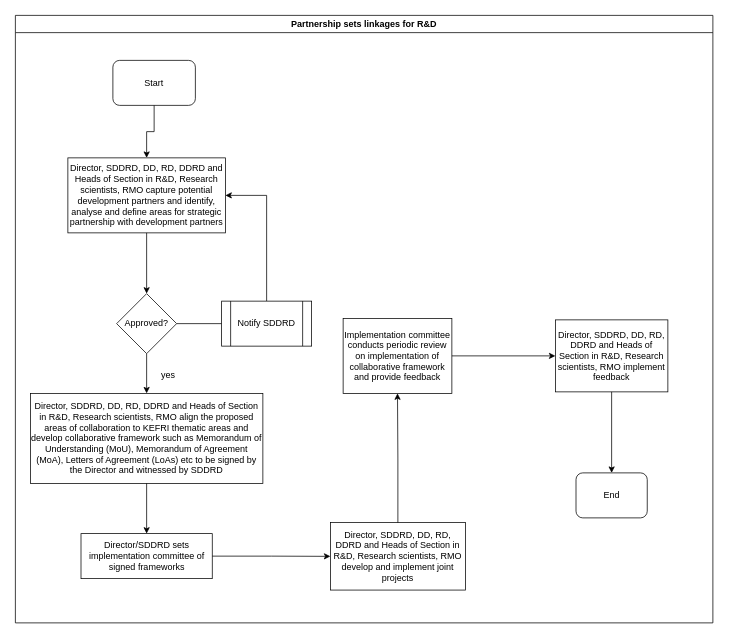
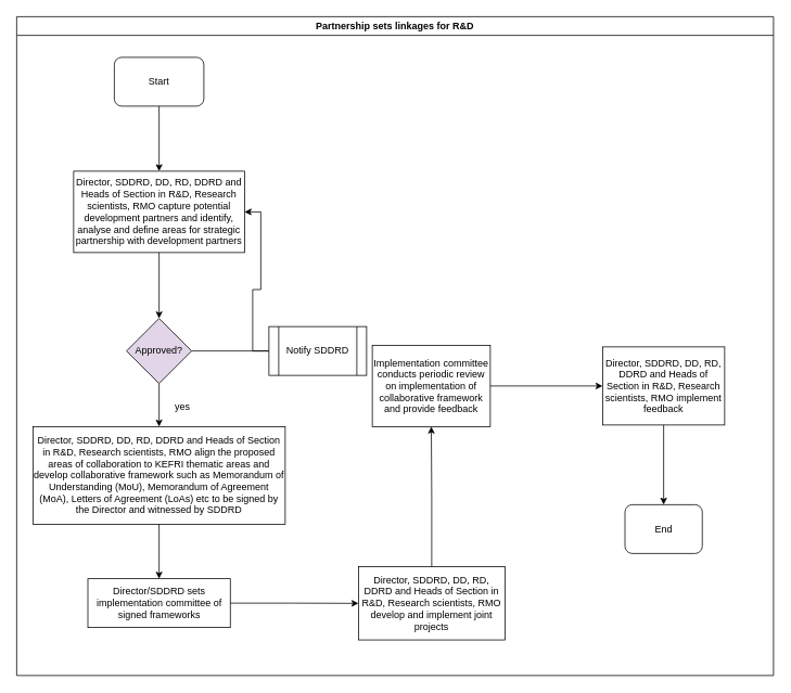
  <mxCell id="0" />
  <mxCell id="1" parent="0" />
  <mxCell id="2" value="Partnership sets linkages for R&amp;D" style="swimlane;" parent="1" vertex="1"><mxGeometry x="20" width="930" height="810" as="geometry" y="20" /></mxCell>
- <mxCell id="3" value="Start" style="rounded=1;whiteSpace=wrap;html=1;" parent="2" vertex="1"><mxGeometry x="130" y="60" width="110" height="60" as="geometry" /></mxCell>
+ <mxCell id="3" value="Start" style="rounded=1;whiteSpace=wrap;html=1;" parent="2" vertex="1"><mxGeometry x="120" y="50" width="110" height="60" as="geometry" /></mxCell>
  <mxCell id="4" value="Director, SDDRD, DD, RD, DDRD and Heads of Section in R&amp;amp;D, Research scientists, RMO capture potential development partners and identify, analyse and define areas for strategic partnership with development partners" style="rounded=0;whiteSpace=wrap;html=1;" parent="2" vertex="1"><mxGeometry x="70" y="190" width="210" height="100" as="geometry" /></mxCell>
  <mxCell id="5" value="" style="edgeStyle=orthogonalEdgeStyle;rounded=0;orthogonalLoop=1;jettySize=auto;html=1;" parent="2" source="3" target="4" edge="1"><mxGeometry relative="1" as="geometry"><mxPoint x="175" y="190" as="targetPoint" /></mxGeometry></mxCell>
  <mxCell id="6" value="Director, SDDRD, DD, RD, DDRD and Heads of Section in R&amp;amp;D, Research scientists, RMO align the proposed areas of collaboration to KEFRI thematic areas and develop collaborative framework such as Memorandum of Understanding (MoU), Memorandum of Agreement (MoA), Letters of Agreement (LoAs) etc to be signed by the Director and witnessed by SDDRD" style="whiteSpace=wrap;html=1;rounded=0;" parent="2" vertex="1"><mxGeometry x="20" y="504" width="310" height="120" as="geometry" /></mxCell>
  <mxCell id="7" value="Director/SDDRD sets implementation committee of signed frameworks" style="whiteSpace=wrap;html=1;rounded=0;" parent="2" vertex="1"><mxGeometry x="87.5" y="691" width="175" height="60" as="geometry" /></mxCell>
  <mxCell id="8" value="" style="edgeStyle=orthogonalEdgeStyle;rounded=0;orthogonalLoop=1;jettySize=auto;html=1;" parent="2" source="6" target="7" edge="1"><mxGeometry relative="1" as="geometry" /></mxCell>
  <mxCell id="9" value="Director, SDDRD, DD, RD, DDRD and Heads of Section in R&amp;amp;D, Research scientists, RMO develop and implement joint projects" style="whiteSpace=wrap;html=1;rounded=0;" parent="2" vertex="1"><mxGeometry x="420" y="676.25" width="180" height="90" as="geometry" /></mxCell>
  <mxCell id="10" value="" style="edgeStyle=orthogonalEdgeStyle;rounded=0;orthogonalLoop=1;jettySize=auto;html=1;" parent="2" source="7" target="9" edge="1"><mxGeometry relative="1" as="geometry" /></mxCell>
  <mxCell id="11" value="Implementation committee conducts periodic review on implementation of collaborative framework and provide feedback" style="whiteSpace=wrap;html=1;rounded=0;" parent="2" vertex="1"><mxGeometry x="437" y="404" width="145" height="100" as="geometry" /></mxCell>
  <mxCell id="12" value="" style="edgeStyle=orthogonalEdgeStyle;rounded=0;orthogonalLoop=1;jettySize=auto;html=1;" parent="2" source="9" target="11" edge="1"><mxGeometry relative="1" as="geometry" /></mxCell>
  <mxCell id="13" value="Director, SDDRD, DD, RD, DDRD and Heads of Section in R&amp;amp;D, Research scientists, RMO implement feedback " style="whiteSpace=wrap;html=1;rounded=0;" parent="2" vertex="1"><mxGeometry x="720" y="406" width="150" height="96" as="geometry" /></mxCell>
  <mxCell id="14" value="" style="edgeStyle=orthogonalEdgeStyle;rounded=0;orthogonalLoop=1;jettySize=auto;html=1;" parent="2" source="11" target="13" edge="1"><mxGeometry relative="1" as="geometry" /></mxCell>
  <mxCell id="15" value="yes" style="text;html=1;strokeColor=none;fillColor=none;align=center;verticalAlign=middle;whiteSpace=wrap;rounded=0;" vertex="1" parent="2"><mxGeometry x="184" y="470" width="40" height="20" as="geometry" /></mxCell>
- <mxCell id="16" value="End" style="rounded=1;whiteSpace=wrap;html=1;" parent="2" vertex="1"><mxGeometry x="747.5" y="610" width="95" height="60" as="geometry" /></mxCell>
+ <mxCell id="16" value="End" style="rounded=1;whiteSpace=wrap;html=1;" parent="2" vertex="1"><mxGeometry x="747.5" y="600" width="95" height="60" as="geometry" /></mxCell>
  <mxCell id="17" value="" style="edgeStyle=orthogonalEdgeStyle;rounded=0;orthogonalLoop=1;jettySize=auto;html=1;" parent="2" source="13" target="16" edge="1"><mxGeometry relative="1" as="geometry"><mxPoint x="875" y="735" as="targetPoint" /></mxGeometry></mxCell>
  <mxCell id="18" value="" style="edgeStyle=orthogonalEdgeStyle;rounded=0;orthogonalLoop=1;jettySize=auto;html=1;entryX=0.5;entryY=0;entryDx=0;entryDy=0;" edge="1" parent="1" source="20" target="6"><mxGeometry relative="1" as="geometry"><mxPoint x="195" y="580" as="targetPoint" /></mxGeometry></mxCell>
  <mxCell id="19" value="" style="edgeStyle=orthogonalEdgeStyle;rounded=0;orthogonalLoop=1;jettySize=auto;html=1;endArrow=none;" edge="1" parent="1" source="20" target="23"><mxGeometry relative="1" as="geometry" /></mxCell>
- <mxCell id="20" value="Approved?" style="rhombus;whiteSpace=wrap;html=1;rounded=0;" vertex="1" parent="1"><mxGeometry x="155" y="391" width="80" height="80" as="geometry" /></mxCell>
+ <mxCell id="20" value="Approved?" style="rhombus;whiteSpace=wrap;html=1;rounded=0;fillColor=#e1d5e7;" vertex="1" parent="1"><mxGeometry x="155" y="391" width="80" height="80" as="geometry" /></mxCell>
  <mxCell id="21" value="" style="edgeStyle=orthogonalEdgeStyle;rounded=0;orthogonalLoop=1;jettySize=auto;html=1;" edge="1" parent="1" source="4" target="20"><mxGeometry relative="1" as="geometry" /></mxCell>
  <mxCell id="22" value="" style="edgeStyle=orthogonalEdgeStyle;rounded=0;orthogonalLoop=1;jettySize=auto;html=1;entryX=1;entryY=0.5;entryDx=0;entryDy=0;" edge="1" parent="1" source="23" target="4"><mxGeometry relative="1" as="geometry"><mxPoint x="355" y="340" as="targetPoint" /></mxGeometry></mxCell>
- <mxCell id="23" value="Notify SDDRD" style="shape=process;whiteSpace=wrap;html=1;backgroundOutline=1;rounded=0;" vertex="1" parent="1"><mxGeometry x="295" y="401" width="120" height="60" as="geometry" /></mxCell>
+ <mxCell id="23" value="Notify SDDRD" style="shape=process;whiteSpace=wrap;html=1;backgroundOutline=1;rounded=0;" vertex="1" parent="1"><mxGeometry x="330" y="401" width="120" height="60" as="geometry" /></mxCell>
